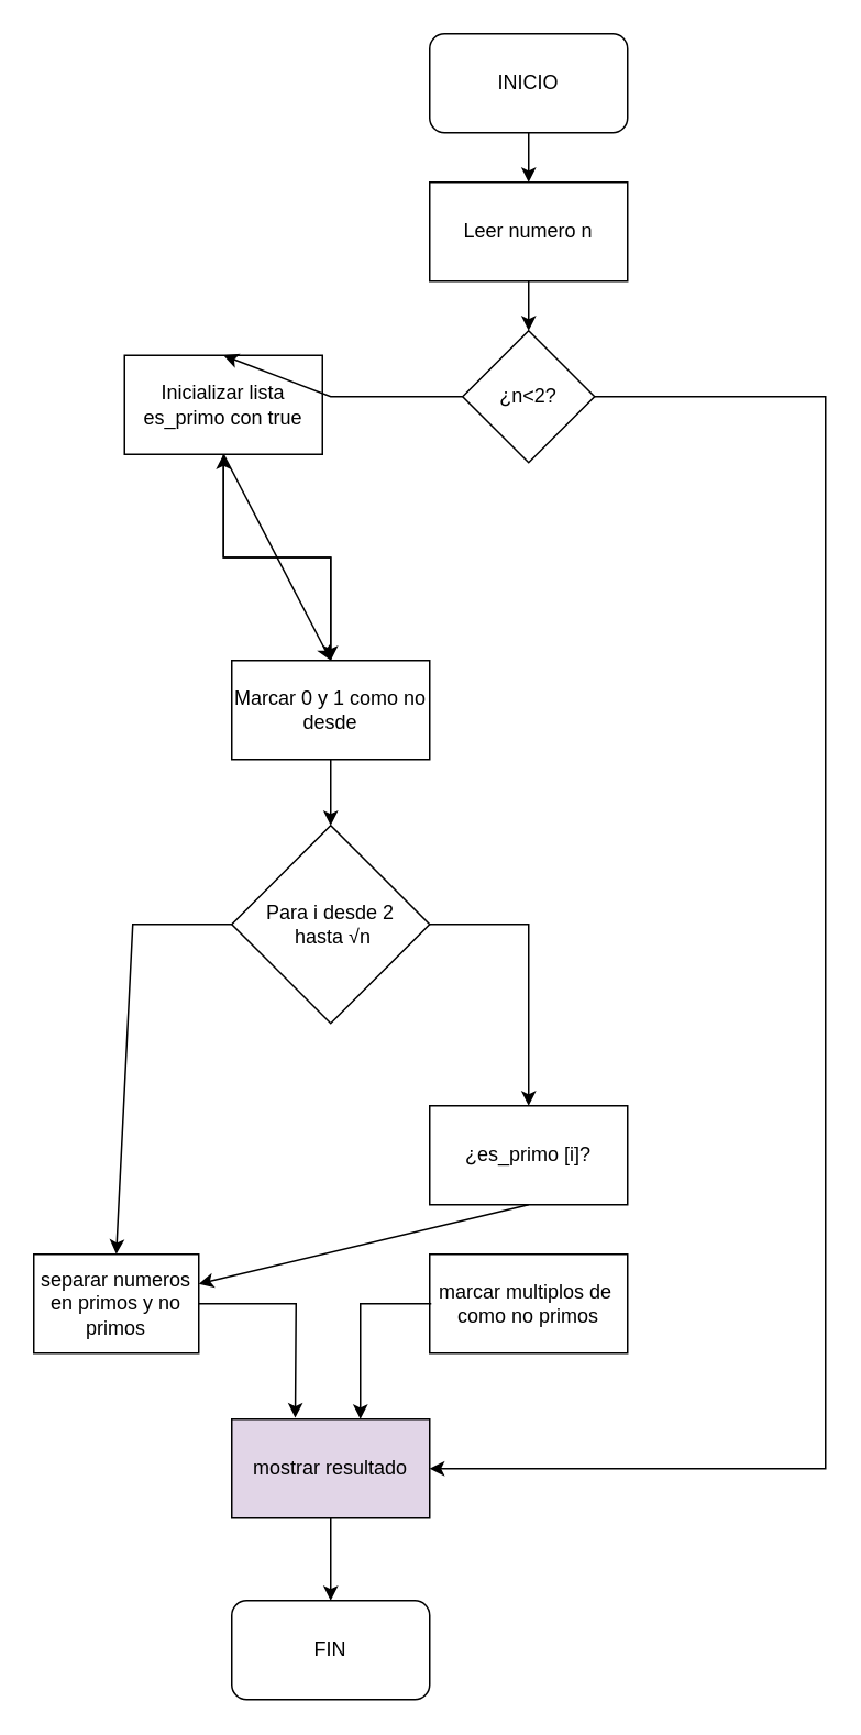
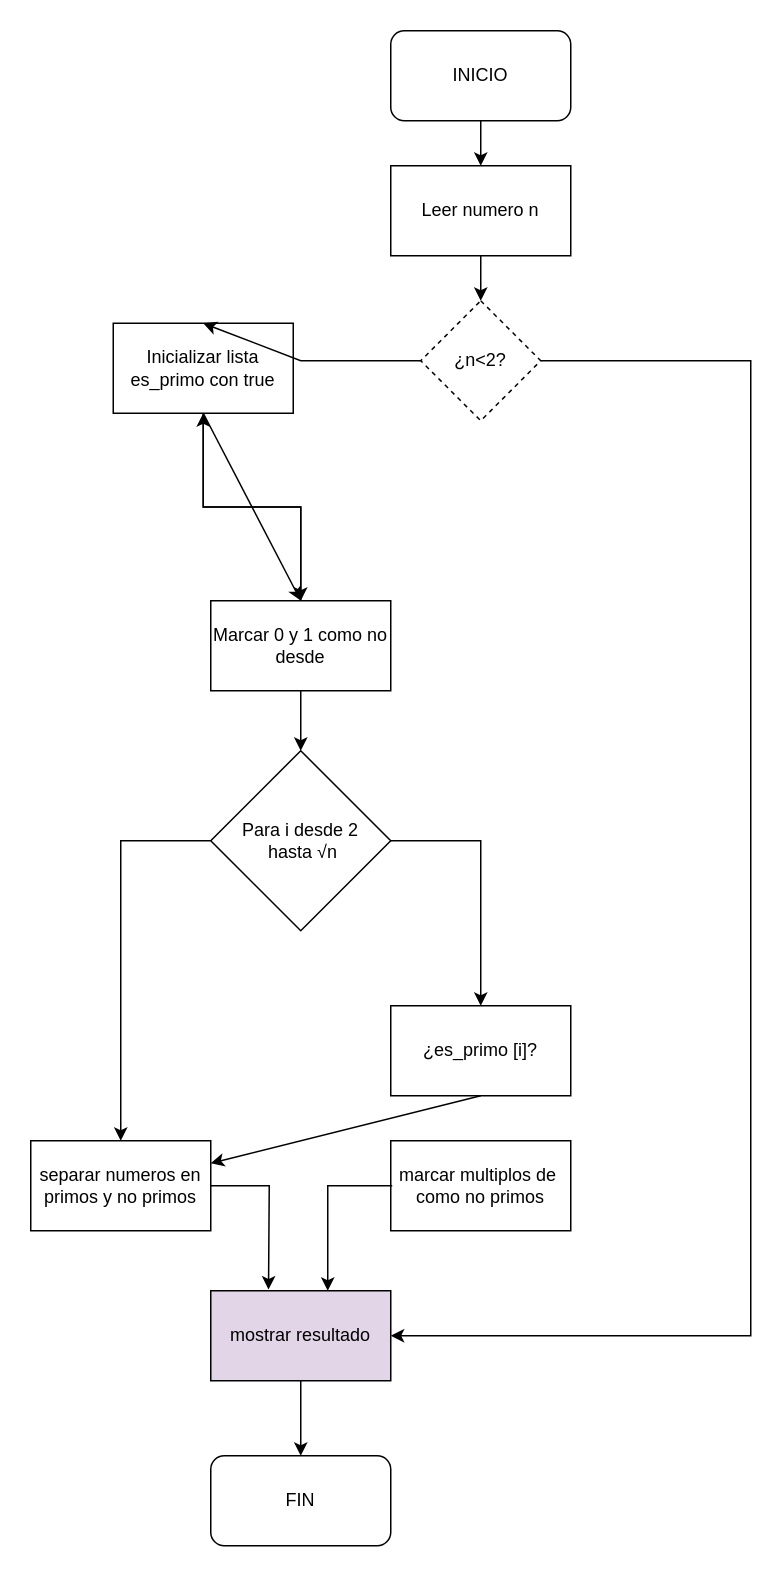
  <mxCell id="0" />
  <mxCell id="1" parent="0" />
  <mxCell id="2" value="INICIO" style="rounded=1;whiteSpace=wrap;html=1;" vertex="1" parent="1"><mxGeometry x="260" y="20" width="120" height="60" as="geometry" /></mxCell>
  <mxCell id="3" value="" style="edgeStyle=orthogonalEdgeStyle;rounded=0;orthogonalLoop=1;jettySize=auto;html=1;" edge="1" parent="1" source="4" target="5"><mxGeometry relative="1" as="geometry" /></mxCell>
  <mxCell id="4" value="Leer numero n" style="rounded=0;whiteSpace=wrap;html=1;" vertex="1" parent="1"><mxGeometry x="260" y="110" width="120" height="60" as="geometry" /></mxCell>
- <mxCell id="5" value="¿n&amp;lt;2?" style="rhombus;whiteSpace=wrap;html=1;" vertex="1" parent="1"><mxGeometry x="280" y="200" width="80" height="80" as="geometry" /></mxCell>
+ <mxCell id="5" value="¿n&amp;lt;2?" style="rhombus;whiteSpace=wrap;html=1;dashed=1;" vertex="1" parent="1"><mxGeometry x="280" y="200" width="80" height="80" as="geometry" /></mxCell>
  <mxCell id="6" value="" style="edgeStyle=orthogonalEdgeStyle;rounded=0;orthogonalLoop=1;jettySize=auto;html=1;" edge="1" parent="1" source="7" target="10"><mxGeometry relative="1" as="geometry" /></mxCell>
  <mxCell id="7" value="Inicializar lista es_primo con true " style="rounded=0;whiteSpace=wrap;html=1;" vertex="1" parent="1"><mxGeometry x="75" y="215" width="120" height="60" as="geometry" /></mxCell>
  <mxCell id="8" value="" style="edgeStyle=orthogonalEdgeStyle;rounded=0;orthogonalLoop=1;jettySize=auto;html=1;entryX=0.5;entryY=0;entryDx=0;entryDy=0;" edge="1" parent="1" source="10" target="15"><mxGeometry relative="1" as="geometry" /></mxCell>
  <mxCell id="9" value="" style="edgeStyle=orthogonalEdgeStyle;rounded=0;orthogonalLoop=1;jettySize=auto;html=1;" edge="1" parent="1" source="10" target="7"><mxGeometry relative="1" as="geometry" /></mxCell>
  <mxCell id="10" value="Marcar 0 y 1 como no desde" style="rounded=0;whiteSpace=wrap;html=1;" vertex="1" parent="1"><mxGeometry x="140" y="400" width="120" height="60" as="geometry" /></mxCell>
  <mxCell id="11" value="¿es_primo [i]?" style="rounded=0;whiteSpace=wrap;html=1;" vertex="1" parent="1"><mxGeometry x="260" y="670" width="120" height="60" as="geometry" /></mxCell>
  <mxCell id="12" value="" style="endArrow=classic;html=1;rounded=0;exitX=0.5;exitY=1;exitDx=0;exitDy=0;entryX=0.5;entryY=0;entryDx=0;entryDy=0;" edge="1" parent="1" source="2" target="4"><mxGeometry width="50" height="50" relative="1" as="geometry"><mxPoint x="220" y="340" as="sourcePoint" /><mxPoint x="270" y="290" as="targetPoint" /></mxGeometry></mxCell>
  <mxCell id="13" value="" style="endArrow=classic;html=1;rounded=0;exitX=0;exitY=0.5;exitDx=0;exitDy=0;entryX=0.5;entryY=0;entryDx=0;entryDy=0;" edge="1" parent="1" source="5" target="7"><mxGeometry width="50" height="50" relative="1" as="geometry"><mxPoint x="220" y="340" as="sourcePoint" /><mxPoint x="200" y="300" as="targetPoint" /><Array as="points"><mxPoint x="200" y="240" /></Array></mxGeometry></mxCell>
  <mxCell id="14" value="" style="endArrow=classic;html=1;rounded=0;exitX=0.5;exitY=1;exitDx=0;exitDy=0;entryX=0.5;entryY=0;entryDx=0;entryDy=0;" edge="1" parent="1" source="7" target="10"><mxGeometry width="50" height="50" relative="1" as="geometry"><mxPoint x="210" y="340" as="sourcePoint" /><mxPoint x="260" y="290" as="targetPoint" /></mxGeometry></mxCell>
  <mxCell id="15" value="&lt;div&gt;Para i desde 2&lt;/div&gt;&lt;div&gt;&amp;nbsp;hasta √n&lt;/div&gt;" style="rhombus;whiteSpace=wrap;html=1;" vertex="1" parent="1"><mxGeometry x="140" y="500" width="120" height="120" as="geometry" /></mxCell>
  <mxCell id="16" value="marcar multiplos de&amp;nbsp; como no primos" style="rounded=0;whiteSpace=wrap;html=1;" vertex="1" parent="1"><mxGeometry x="260" y="760" width="120" height="60" as="geometry" /></mxCell>
- <mxCell id="17" value="separar numeros en primos y no primos" style="rounded=0;whiteSpace=wrap;html=1;" vertex="1" parent="1"><mxGeometry x="20" y="760" width="100" height="60" as="geometry" /></mxCell>
+ <mxCell id="17" value="separar numeros en primos y no primos" style="rounded=0;whiteSpace=wrap;html=1;" vertex="1" parent="1"><mxGeometry x="20" y="760" width="120" height="60" as="geometry" /></mxCell>
  <mxCell id="18" value="mostrar resultado" style="rounded=0;whiteSpace=wrap;html=1;fillColor=#e1d5e7;" vertex="1" parent="1"><mxGeometry x="140" y="860" width="120" height="60" as="geometry" /></mxCell>
  <mxCell id="19" value="FIN" style="rounded=1;whiteSpace=wrap;html=1;" vertex="1" parent="1"><mxGeometry x="140" y="970" width="120" height="60" as="geometry" /></mxCell>
  <mxCell id="20" value="" style="endArrow=classic;html=1;rounded=0;exitX=1;exitY=0.5;exitDx=0;exitDy=0;entryX=0.5;entryY=0;entryDx=0;entryDy=0;" edge="1" parent="1" source="15" target="11"><mxGeometry width="50" height="50" relative="1" as="geometry"><mxPoint x="170" y="420" as="sourcePoint" /><mxPoint x="220" y="370" as="targetPoint" /><Array as="points"><mxPoint x="320" y="560" /></Array></mxGeometry></mxCell>
  <mxCell id="21" value="" style="endArrow=classic;html=1;rounded=0;exitX=1;exitY=0.5;exitDx=0;exitDy=0;entryX=1;entryY=0.5;entryDx=0;entryDy=0;" edge="1" parent="1" source="5" target="18"><mxGeometry width="50" height="50" relative="1" as="geometry"><mxPoint x="390" y="240" as="sourcePoint" /><mxPoint x="500" y="890" as="targetPoint" /><Array as="points"><mxPoint x="500" y="240" /><mxPoint x="500" y="890" /></Array></mxGeometry></mxCell>
  <mxCell id="22" value="" style="endArrow=classic;html=1;rounded=0;exitX=0.5;exitY=1;exitDx=0;exitDy=0;entryX=0.5;entryY=0;entryDx=0;entryDy=0;" edge="1" parent="1" source="18" target="19"><mxGeometry width="50" height="50" relative="1" as="geometry"><mxPoint x="170" y="840" as="sourcePoint" /><mxPoint x="220" y="790" as="targetPoint" /></mxGeometry></mxCell>
  <mxCell id="23" value="" style="endArrow=classic;html=1;rounded=0;exitX=0;exitY=0.5;exitDx=0;exitDy=0;" edge="1" parent="1"><mxGeometry width="50" height="50" relative="1" as="geometry"><mxPoint x="261" y="790" as="sourcePoint" /><mxPoint x="218" y="860" as="targetPoint" /><Array as="points"><mxPoint x="218" y="790" /></Array></mxGeometry></mxCell>
  <mxCell id="24" value="" style="endArrow=classic;html=1;rounded=0;exitX=1;exitY=0.5;exitDx=0;exitDy=0;entryX=0.321;entryY=-0.013;entryDx=0;entryDy=0;entryPerimeter=0;" edge="1" parent="1" source="17" target="18"><mxGeometry width="50" height="50" relative="1" as="geometry"><mxPoint x="170" y="840" as="sourcePoint" /><mxPoint x="220" y="790" as="targetPoint" /><Array as="points"><mxPoint x="179" y="790" /></Array></mxGeometry></mxCell>
  <mxCell id="25" value="" style="endArrow=classic;html=1;rounded=0;exitX=0;exitY=0.5;exitDx=0;exitDy=0;entryX=0.5;entryY=0;entryDx=0;entryDy=0;" edge="1" parent="1" source="15" target="17"><mxGeometry width="50" height="50" relative="1" as="geometry"><mxPoint x="50" y="760" as="sourcePoint" /><mxPoint x="100" y="710" as="targetPoint" /><Array as="points"><mxPoint x="80" y="560" /></Array></mxGeometry></mxCell>
  <mxCell id="26" value="" style="endArrow=classic;html=1;rounded=0;exitX=0.5;exitY=1;exitDx=0;exitDy=0;" edge="1" parent="1" source="11" target="17"><mxGeometry width="50" height="50" relative="1" as="geometry"><mxPoint x="350" y="1000" as="sourcePoint" /><mxPoint x="400" y="950" as="targetPoint" /></mxGeometry></mxCell>
